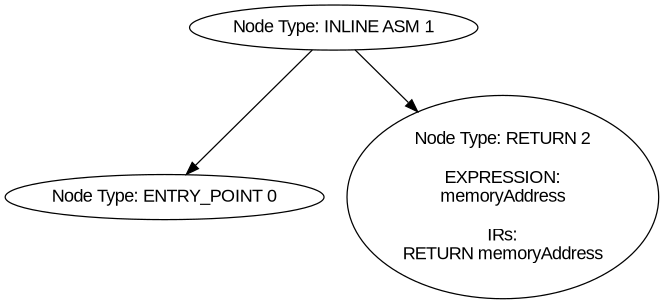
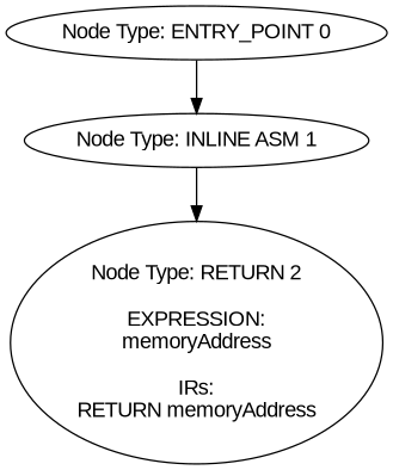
  digraph {
    fontname="Liberation Sans"
    node [fontname="Liberation Sans"]
    edge [fontname="Liberation Sans"]
    n1 [label="Node Type: ENTRY_POINT 0\n"]
    n2 [label="Node Type: INLINE ASM 1\n"]
    n3 [label="Node Type: RETURN 2\n\nEXPRESSION:\nmemoryAddress\n\nIRs:\nRETURN memoryAddress"]
-   n2 -> n1
+   n1 -> n2
    n2 -> n3
  }
